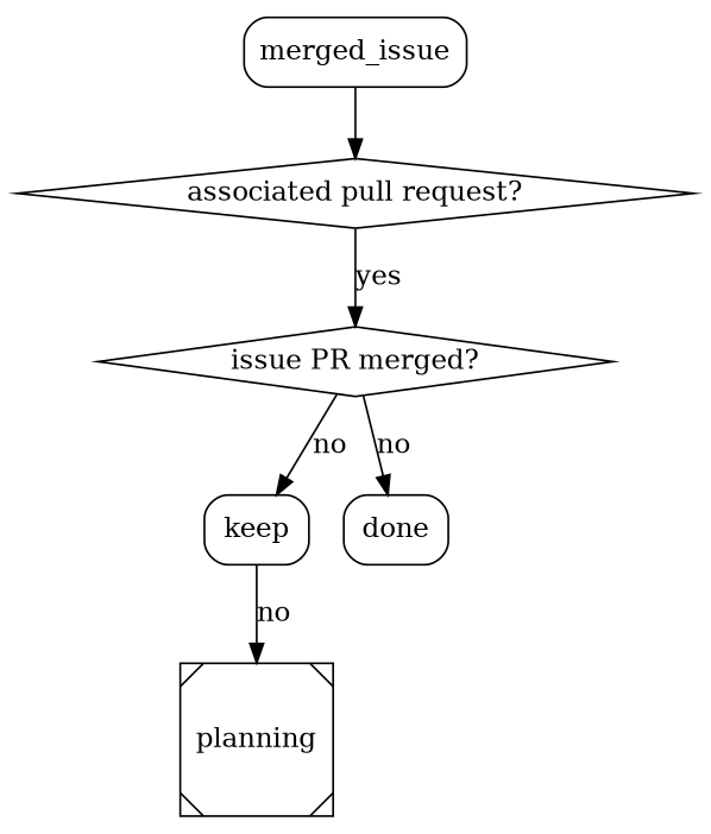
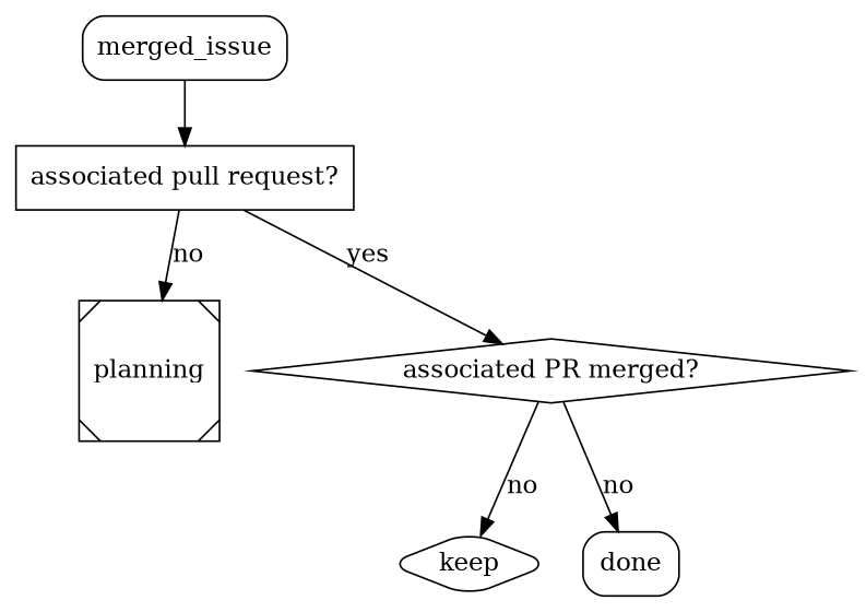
  digraph {
    node [shape=box]
    n1 [label=merged_issue style=rounded]
-   "associated pull request?" [shape=diamond]
+   "associated pull request?"
    planning [shape=Msquare]
-   "associated PR merged?" [shape=diamond label="issue PR merged?"]
-   keep [style=rounded]
+   "associated PR merged?" [shape=diamond]
+   keep [shape=diamond style=rounded]
    done [style=rounded]
    n1 -> "associated pull request?"
-   keep -> planning [label=no]
+   "associated pull request?" -> planning [label=no]
    "associated pull request?" -> "associated PR merged?" [label=yes]
    "associated PR merged?" -> keep [label=no]
    "associated PR merged?" -> done [label=no]
  }
